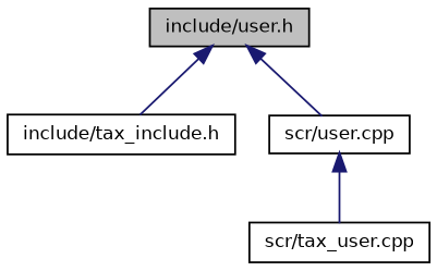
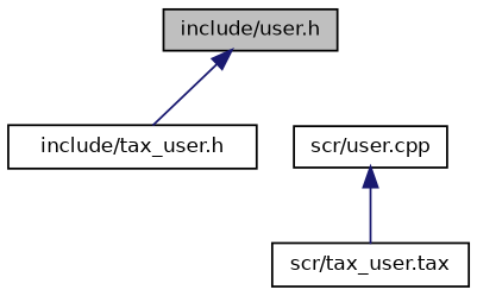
  digraph {
    node [color=black fillcolor=white fontname=Helvetica fontsize=10 shape=record style=filled]
    edge [color=midnightblue dir=back fontname=Helvetica fontsize=10 labelfontname=Helvetica labelfontsize=10 style=solid]
    n1 [fillcolor=grey75 fontcolor=black height=0.2 label="include/user.h" width=0.4]
-   n2 [height=0.2 label="include/tax_include.h" width=0.4]
+   n2 [height=0.2 label="include/tax_user.h" width=0.4]
    n3 [height=0.2 label="scr/user.cpp" width=0.4]
-   n4 [height=0.2 label="scr/tax_user.cpp" width=0.4]
+   n4 [height=0.2 label="scr/tax_user.tax" width=0.4]
    n1 -> n2
-   n1 -> n3
    n3 -> n4
  }
